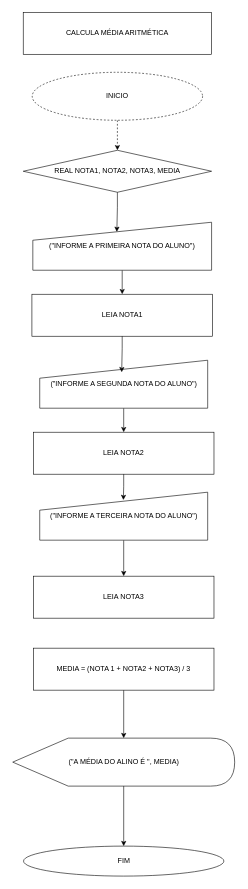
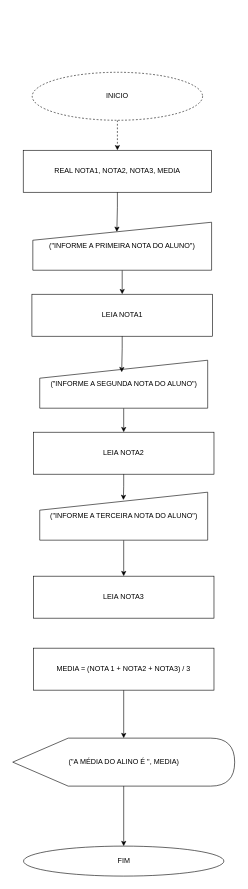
  <mxCell id="0" />
  <mxCell id="1" parent="0" />
- <mxCell id="2" value="CALCULA MÉDIA ARITMÉTICA" style="rounded=0;whiteSpace=wrap;html=1;" vertex="1" parent="1"><mxGeometry x="38" y="20" width="314" height="70" as="geometry" /></mxCell>
  <mxCell id="3" value="" style="edgeStyle=orthogonalEdgeStyle;rounded=0;orthogonalLoop=1;jettySize=auto;html=1;dashed=1;" edge="1" parent="1" source="4" target="16"><mxGeometry relative="1" as="geometry" /></mxCell>
  <mxCell id="4" value="INICIO" style="ellipse;whiteSpace=wrap;html=1;dashed=1;" vertex="1" parent="1"><mxGeometry x="53" y="120" width="284" height="80" as="geometry" /></mxCell>
  <mxCell id="5" value="" style="edgeStyle=orthogonalEdgeStyle;rounded=0;orthogonalLoop=1;jettySize=auto;html=1;" edge="1" parent="1" source="6" target="7"><mxGeometry relative="1" as="geometry" /></mxCell>
  <mxCell id="6" value="(&quot;INFORME A PRIMEIRA NOTA DO ALUNO&quot;)" style="shape=manualInput;whiteSpace=wrap;html=1;" vertex="1" parent="1"><mxGeometry x="54" y="370" width="298" height="80" as="geometry" /></mxCell>
  <mxCell id="7" value="LEIA NOTA1" style="rounded=0;whiteSpace=wrap;html=1;" vertex="1" parent="1"><mxGeometry x="52.5" y="490" width="301" height="70" as="geometry" /></mxCell>
  <mxCell id="8" value="" style="edgeStyle=orthogonalEdgeStyle;rounded=0;orthogonalLoop=1;jettySize=auto;html=1;" edge="1" parent="1" source="9" target="10"><mxGeometry relative="1" as="geometry" /></mxCell>
  <mxCell id="9" value="(&quot;INFORME A SEGUNDA NOTA DO ALUNO&quot;)" style="shape=manualInput;whiteSpace=wrap;html=1;" vertex="1" parent="1"><mxGeometry x="65.5" y="600" width="280" height="80" as="geometry" /></mxCell>
  <mxCell id="10" value="LEIA NOTA2" style="rounded=0;whiteSpace=wrap;html=1;" vertex="1" parent="1"><mxGeometry x="55" y="720" width="301" height="70" as="geometry" /></mxCell>
  <mxCell id="11" value="" style="edgeStyle=orthogonalEdgeStyle;rounded=0;orthogonalLoop=1;jettySize=auto;html=1;" edge="1" parent="1" source="12" target="13"><mxGeometry relative="1" as="geometry" /></mxCell>
  <mxCell id="12" value="(&quot;INFORME A TERCEIRA NOTA DO ALUNO&quot;)" style="shape=manualInput;whiteSpace=wrap;html=1;" vertex="1" parent="1"><mxGeometry x="65.5" y="820" width="280" height="80" as="geometry" /></mxCell>
  <mxCell id="13" value="LEIA NOTA3" style="rounded=0;whiteSpace=wrap;html=1;" vertex="1" parent="1"><mxGeometry x="55" y="960" width="301" height="70" as="geometry" /></mxCell>
  <mxCell id="14" value="" style="edgeStyle=orthogonalEdgeStyle;rounded=0;orthogonalLoop=1;jettySize=auto;html=1;" edge="1" parent="1" source="15" target="21"><mxGeometry relative="1" as="geometry" /></mxCell>
  <mxCell id="15" value="MEDIA = (NOTA 1 + NOTA2 + NOTA3) / 3" style="rounded=0;whiteSpace=wrap;html=1;" vertex="1" parent="1"><mxGeometry x="55" y="1080" width="301" height="70" as="geometry" /></mxCell>
- <mxCell id="16" value="REAL NOTA1, NOTA2, NOTA3, MEDIA" style="rhombus;whiteSpace=wrap;html=1;" vertex="1" parent="1"><mxGeometry x="38" y="250" width="314" height="70" as="geometry" /></mxCell>
+ <mxCell id="16" value="REAL NOTA1, NOTA2, NOTA3, MEDIA" style="rounded=0;whiteSpace=wrap;html=1;" vertex="1" parent="1"><mxGeometry x="38" y="250" width="314" height="70" as="geometry" /></mxCell>
  <mxCell id="17" style="edgeStyle=orthogonalEdgeStyle;rounded=0;orthogonalLoop=1;jettySize=auto;html=1;exitX=0.5;exitY=1;exitDx=0;exitDy=0;entryX=0.47;entryY=0.2;entryDx=0;entryDy=0;entryPerimeter=0;" edge="1" parent="1" source="16" target="6"><mxGeometry relative="1" as="geometry" /></mxCell>
  <mxCell id="18" style="edgeStyle=orthogonalEdgeStyle;rounded=0;orthogonalLoop=1;jettySize=auto;html=1;exitX=0.5;exitY=1;exitDx=0;exitDy=0;entryX=0.488;entryY=0.25;entryDx=0;entryDy=0;entryPerimeter=0;" edge="1" parent="1" source="7" target="9"><mxGeometry relative="1" as="geometry" /></mxCell>
  <mxCell id="19" style="edgeStyle=orthogonalEdgeStyle;rounded=0;orthogonalLoop=1;jettySize=auto;html=1;exitX=0.5;exitY=1;exitDx=0;exitDy=0;entryX=0.498;entryY=0.163;entryDx=0;entryDy=0;entryPerimeter=0;" edge="1" parent="1" source="10" target="12"><mxGeometry relative="1" as="geometry" /></mxCell>
  <mxCell id="20" value="" style="edgeStyle=orthogonalEdgeStyle;rounded=0;orthogonalLoop=1;jettySize=auto;html=1;" edge="1" parent="1" source="21" target="22"><mxGeometry relative="1" as="geometry" /></mxCell>
  <mxCell id="21" value="(&quot;A MÉDIA DO ALINO É &quot;, MEDIA)" style="shape=display;whiteSpace=wrap;html=1;" vertex="1" parent="1"><mxGeometry x="20.5" y="1230" width="370" height="80" as="geometry" /></mxCell>
  <mxCell id="22" value="FIM" style="ellipse;whiteSpace=wrap;html=1;" vertex="1" parent="1"><mxGeometry x="38.5" y="1410" width="334" height="50" as="geometry" /></mxCell>
